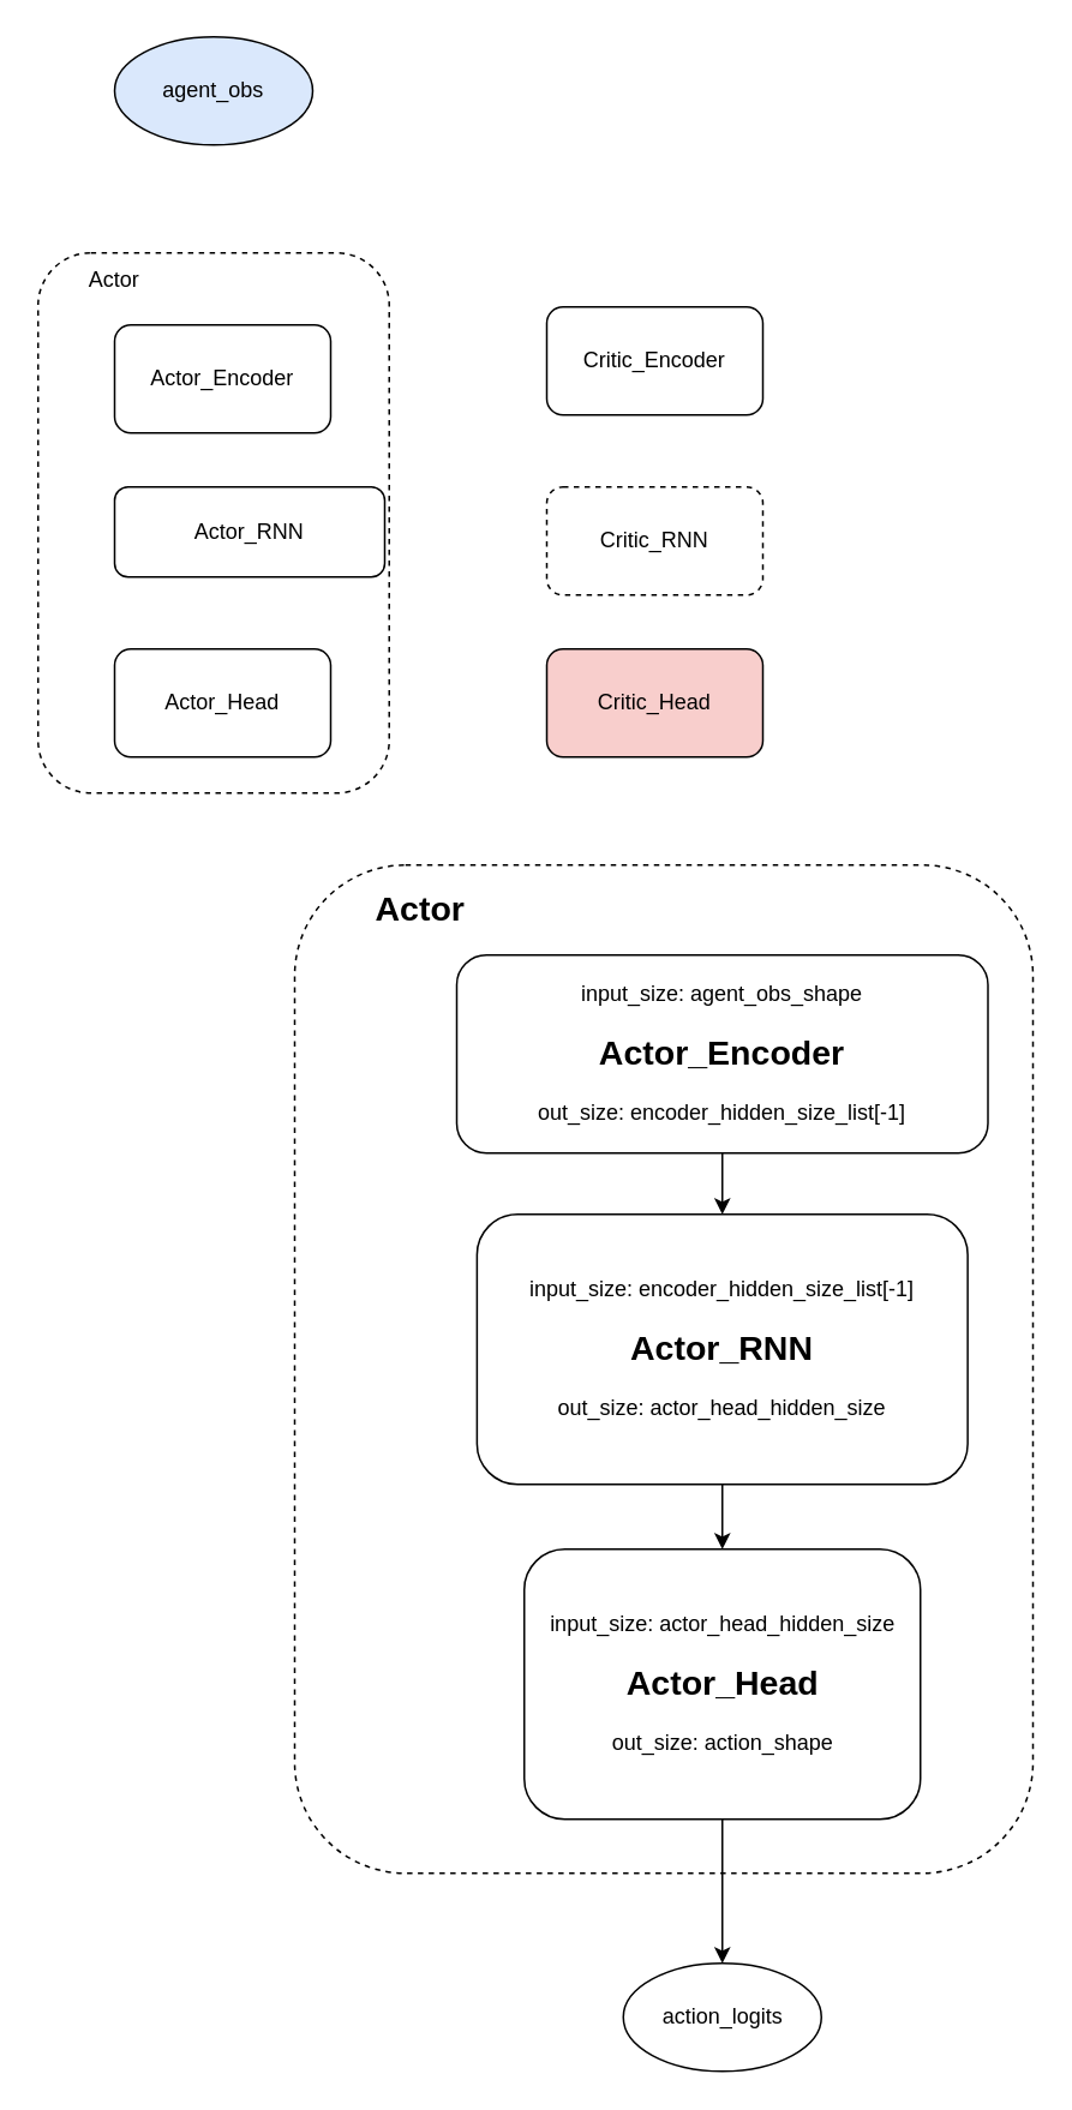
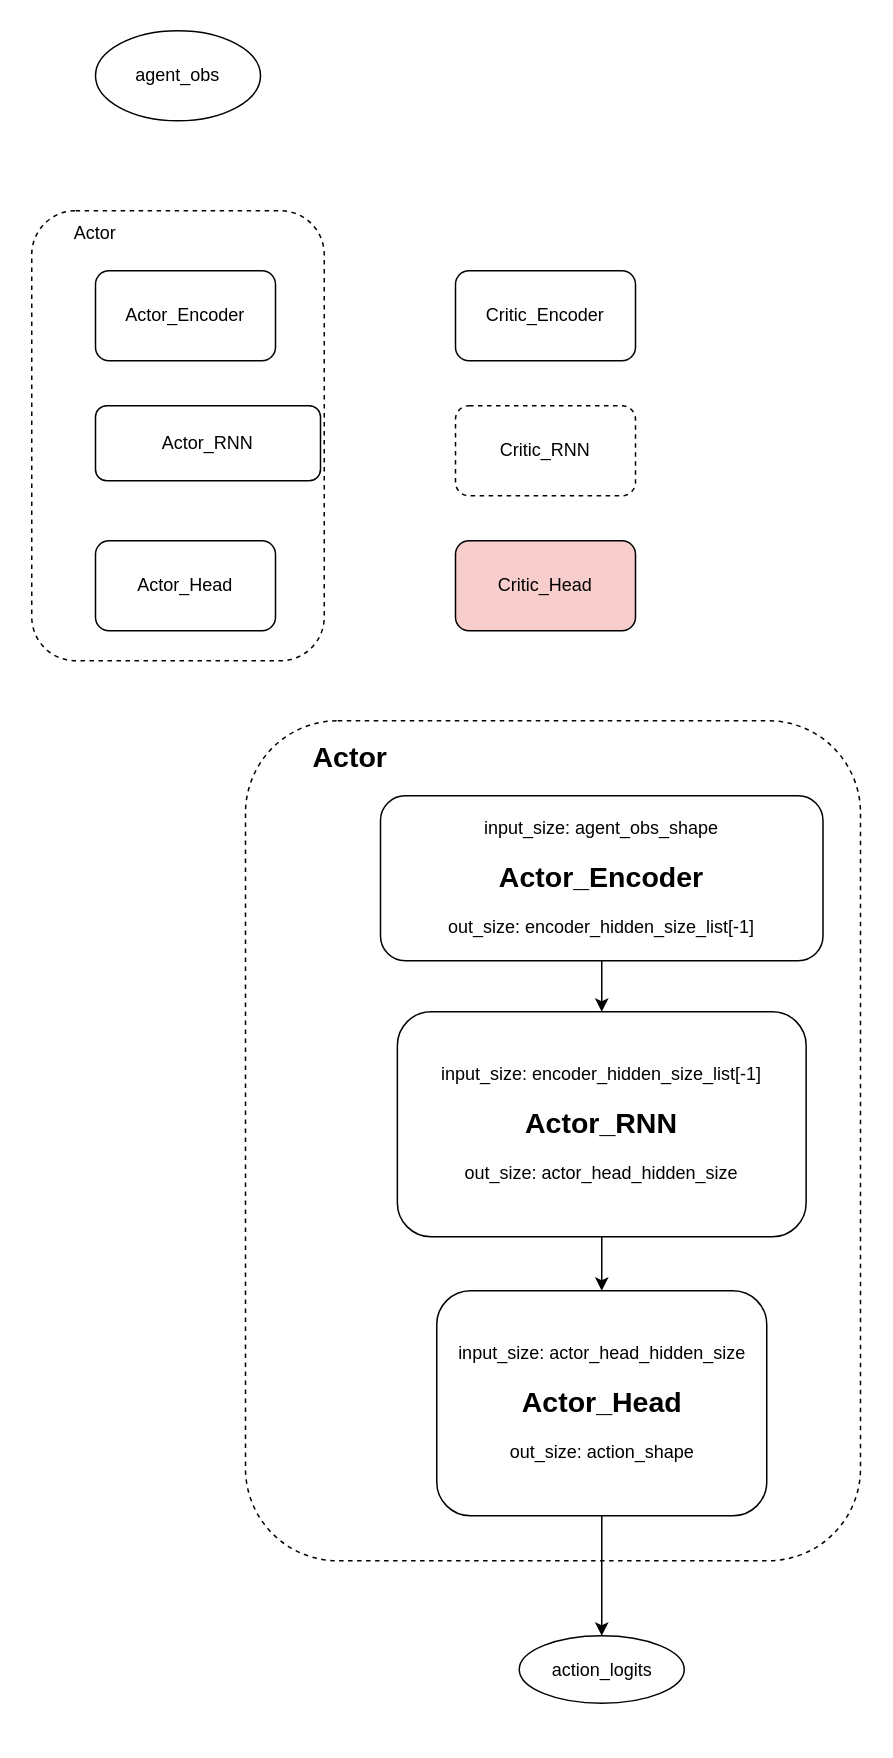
  <mxCell id="0" />
  <mxCell id="1" parent="0" />
  <mxCell id="2" value="" style="rounded=1;whiteSpace=wrap;html=1;strokeColor=default;dashed=1;fillColor=none;" vertex="1" parent="1"><mxGeometry x="20.5" y="140" width="195" height="300" as="geometry" /></mxCell>
  <mxCell id="3" value="Actor_Encoder" style="rounded=1;whiteSpace=wrap;html=1;" vertex="1" parent="1"><mxGeometry x="63" y="180" width="120" height="60" as="geometry" /></mxCell>
- <mxCell id="4" value="agent_obs" style="ellipse;whiteSpace=wrap;html=1;fillColor=#dae8fc;" vertex="1" parent="1"><mxGeometry x="63" y="20" width="110" height="60" as="geometry" /></mxCell>
- <mxCell id="5" value="Critic_Encoder" style="rounded=1;whiteSpace=wrap;html=1;" vertex="1" parent="1"><mxGeometry x="303" y="170" width="120" height="60" as="geometry" /></mxCell>
+ <mxCell id="4" value="agent_obs" style="ellipse;whiteSpace=wrap;html=1;" vertex="1" parent="1"><mxGeometry x="63" y="20" width="110" height="60" as="geometry" /></mxCell>
+ <mxCell id="5" value="Critic_Encoder" style="rounded=1;whiteSpace=wrap;html=1;" vertex="1" parent="1"><mxGeometry x="303" y="180" width="120" height="60" as="geometry" /></mxCell>
  <mxCell id="6" value="Actor_RNN" style="rounded=1;whiteSpace=wrap;html=1;" vertex="1" parent="1"><mxGeometry x="63" y="270" width="150" height="50" as="geometry" /></mxCell>
  <mxCell id="7" value="Critic_RNN" style="rounded=1;whiteSpace=wrap;html=1;dashed=1;" vertex="1" parent="1"><mxGeometry x="303" y="270" width="120" height="60" as="geometry" /></mxCell>
  <mxCell id="8" value="Actor_Head" style="rounded=1;whiteSpace=wrap;html=1;" vertex="1" parent="1"><mxGeometry x="63" y="360" width="120" height="60" as="geometry" /></mxCell>
  <mxCell id="9" value="Critic_Head" style="rounded=1;whiteSpace=wrap;html=1;fillColor=#f8cecc;" vertex="1" parent="1"><mxGeometry x="303" y="360" width="120" height="60" as="geometry" /></mxCell>
  <mxCell id="10" value="Actor" style="text;html=1;strokeColor=none;fillColor=none;align=center;verticalAlign=middle;whiteSpace=wrap;rounded=0;" vertex="1" parent="1"><mxGeometry x="33" y="140" width="60" height="30" as="geometry" /></mxCell>
  <mxCell id="11" value="" style="rounded=1;whiteSpace=wrap;html=1;strokeColor=default;dashed=1;fillColor=none;glass=0;" vertex="1" parent="1"><mxGeometry x="163" y="480" width="410" height="560" as="geometry" /></mxCell>
  <mxCell id="12" style="edgeStyle=orthogonalEdgeStyle;rounded=0;orthogonalLoop=1;jettySize=auto;html=1;exitX=0.5;exitY=1;exitDx=0;exitDy=0;entryX=0.5;entryY=0;entryDx=0;entryDy=0;" edge="1" parent="1" source="13" target="18"><mxGeometry relative="1" as="geometry" /></mxCell>
  <mxCell id="13" value="input_size:&amp;nbsp;agent_obs_shape&lt;br&gt;&lt;span style=&quot;background-color: initial;&quot;&gt;&amp;nbsp;&lt;/span&gt;&lt;br&gt;&lt;font style=&quot;font-size: 19px;&quot;&gt;&lt;b&gt;Actor_Encoder&lt;/b&gt;&lt;/font&gt;&lt;br&gt;&lt;br&gt;out_size:&amp;nbsp;encoder_hidden_size_list[-1]" style="rounded=1;whiteSpace=wrap;html=1;" vertex="1" parent="1"><mxGeometry x="253" y="530" width="295" height="110" as="geometry" /></mxCell>
  <mxCell id="14" style="edgeStyle=orthogonalEdgeStyle;rounded=0;orthogonalLoop=1;jettySize=auto;html=1;exitX=0.5;exitY=1;exitDx=0;exitDy=0;" edge="1" parent="1" source="15" target="19"><mxGeometry relative="1" as="geometry" /></mxCell>
  <mxCell id="15" value="input_size:&amp;nbsp;actor_head_hidden_size&lt;br&gt;&lt;br&gt;&lt;b&gt;&lt;font style=&quot;font-size: 19px;&quot;&gt;Actor_Head&lt;/font&gt;&lt;/b&gt;&lt;br&gt;&lt;br&gt;out_size:&amp;nbsp;action_shape" style="rounded=1;whiteSpace=wrap;html=1;" vertex="1" parent="1"><mxGeometry x="290.5" y="860" width="220" height="150" as="geometry" /></mxCell>
  <mxCell id="16" value="&lt;b&gt;&lt;font style=&quot;font-size: 19px;&quot;&gt;Actor&lt;/font&gt;&lt;/b&gt;" style="text;html=1;strokeColor=none;fillColor=none;align=center;verticalAlign=middle;whiteSpace=wrap;rounded=0;" vertex="1" parent="1"><mxGeometry x="203" y="490" width="60" height="30" as="geometry" /></mxCell>
  <mxCell id="17" style="edgeStyle=orthogonalEdgeStyle;rounded=0;orthogonalLoop=1;jettySize=auto;html=1;exitX=0.5;exitY=1;exitDx=0;exitDy=0;" edge="1" parent="1" source="18" target="15"><mxGeometry relative="1" as="geometry" /></mxCell>
  <mxCell id="18" value="input_size: encoder_hidden_size_list[-1]&lt;br&gt;&lt;br&gt;&lt;font style=&quot;font-size: 19px;&quot;&gt;&lt;b&gt;Actor_RNN&lt;/b&gt;&lt;/font&gt;&lt;br&gt;&lt;br&gt;out_size:&amp;nbsp;actor_head_hidden_size" style="rounded=1;whiteSpace=wrap;html=1;" vertex="1" parent="1"><mxGeometry x="264.25" y="674" width="272.5" height="150" as="geometry" /></mxCell>
- <mxCell id="19" value="action_logits" style="ellipse;whiteSpace=wrap;html=1;" vertex="1" parent="1"><mxGeometry x="345.5" y="1090" width="110" height="60" as="geometry" /></mxCell>
+ <mxCell id="19" value="action_logits" style="ellipse;whiteSpace=wrap;html=1;" vertex="1" parent="1"><mxGeometry x="345.5" y="1090" width="110" height="45" as="geometry" /></mxCell>
